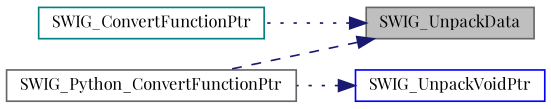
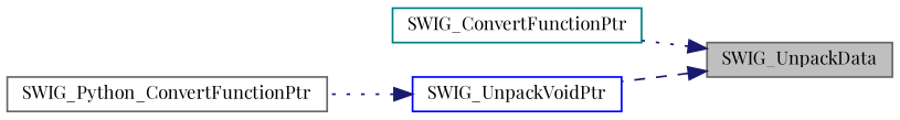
  digraph {
    fontname="Playfair Display"
    rankdir=RL
    node [color=gray40 fillcolor=white fontname="Playfair Display" fontsize=10 shape=record style=filled]
    edge [color=midnightblue dir=back fontname="Playfair Display" fontsize=10 labelfontname=Helvetica labelfontsize=10 style=dotted]
    n1 [fillcolor=grey75 fontcolor=black height=0.2 label=SWIG_UnpackData width=0.4]
    n2 [color=teal height=0.2 label=SWIG_ConvertFunctionPtr width=0.4]
    n3 [color=blue height=0.2 label=SWIG_UnpackVoidPtr width=0.4]
    n4 [height=0.2 label=SWIG_Python_ConvertFunctionPtr width=0.4]
    n1 -> n2
-   n1 -> n4 [style=dashed]
+   n1 -> n3 [style=dashed]
    n3 -> n4
  }
